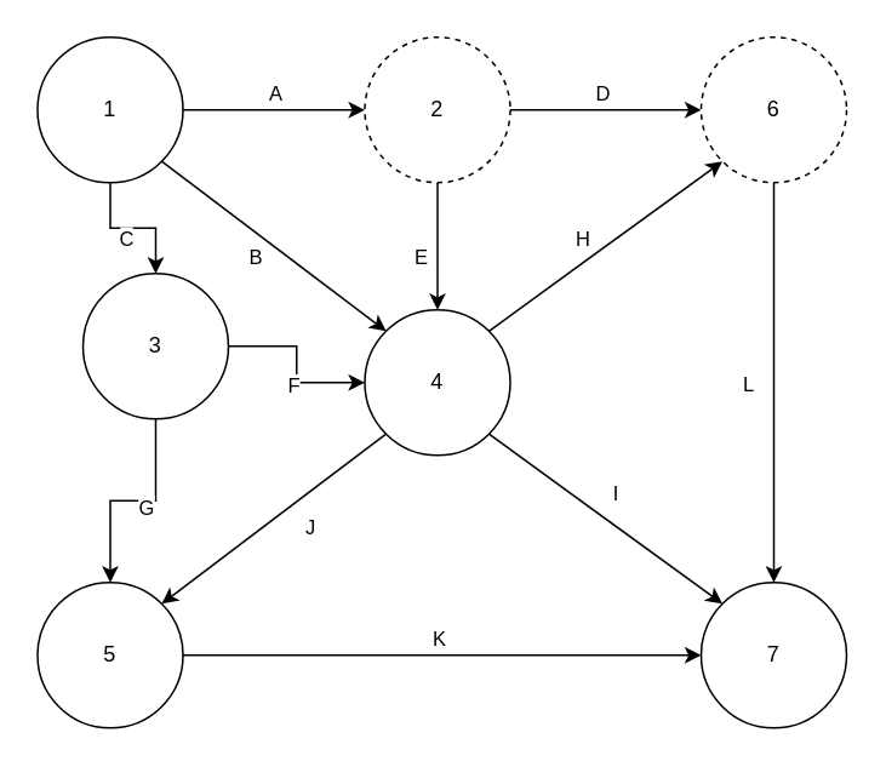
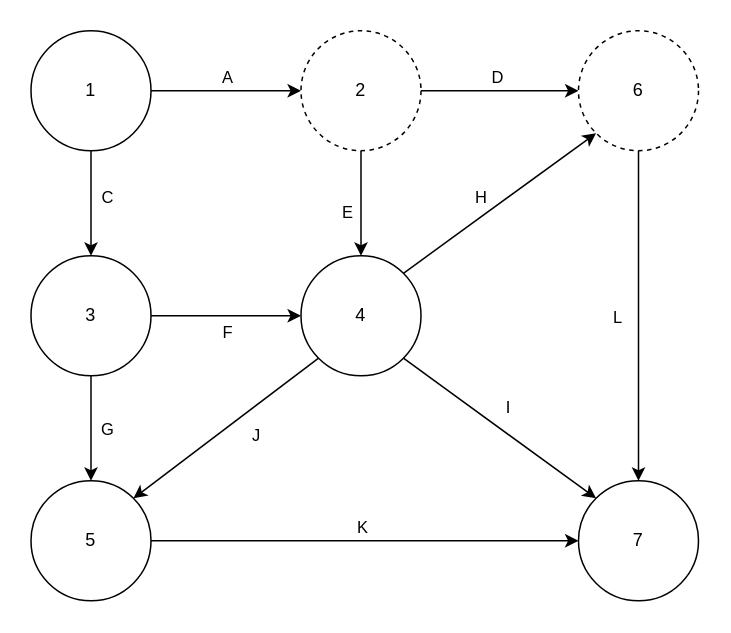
  <mxCell id="0" />
  <mxCell id="1" parent="0" />
  <mxCell id="2" value="" style="edgeStyle=orthogonalEdgeStyle;rounded=0;orthogonalLoop=1;jettySize=auto;html=1;" edge="1" parent="1" source="6" target="11"><mxGeometry relative="1" as="geometry" /></mxCell>
  <mxCell id="3" value="A" style="edgeLabel;html=1;align=center;verticalAlign=middle;resizable=0;points=[];" connectable="0" vertex="1" parent="2"><mxGeometry x="-0.12" y="2" relative="1" as="geometry"><mxPoint x="6" y="-8" as="offset" /></mxGeometry></mxCell>
  <mxCell id="4" value="" style="edgeStyle=orthogonalEdgeStyle;rounded=0;orthogonalLoop=1;jettySize=auto;html=1;" edge="1" parent="1" source="6" target="16"><mxGeometry relative="1" as="geometry" /></mxCell>
  <mxCell id="5" value="C" style="edgeLabel;html=1;align=center;verticalAlign=middle;resizable=0;points=[];" connectable="0" vertex="1" parent="4"><mxGeometry x="-0.343" y="2" relative="1" as="geometry"><mxPoint x="8" y="7" as="offset" /></mxGeometry></mxCell>
  <mxCell id="6" value="1" style="ellipse;whiteSpace=wrap;html=1;aspect=fixed;" vertex="1" parent="1"><mxGeometry x="20" y="20" width="80" height="80" as="geometry" /></mxCell>
  <mxCell id="7" value="" style="edgeStyle=orthogonalEdgeStyle;rounded=0;orthogonalLoop=1;jettySize=auto;html=1;" edge="1" parent="1" source="11" target="23"><mxGeometry relative="1" as="geometry" /></mxCell>
  <mxCell id="8" value="D" style="edgeLabel;html=1;align=center;verticalAlign=middle;resizable=0;points=[];" connectable="0" vertex="1" parent="7"><mxGeometry x="-0.219" y="2" relative="1" as="geometry"><mxPoint x="9" y="-8" as="offset" /></mxGeometry></mxCell>
  <mxCell id="9" value="" style="edgeStyle=orthogonalEdgeStyle;rounded=0;orthogonalLoop=1;jettySize=auto;html=1;" edge="1" parent="1" source="11" target="17"><mxGeometry relative="1" as="geometry" /></mxCell>
  <mxCell id="10" value="E" style="edgeLabel;html=1;align=center;verticalAlign=middle;resizable=0;points=[];" connectable="0" vertex="1" parent="9"><mxGeometry x="-0.286" y="2" relative="1" as="geometry"><mxPoint x="-12" y="15" as="offset" /></mxGeometry></mxCell>
  <mxCell id="11" value="2" style="ellipse;whiteSpace=wrap;html=1;aspect=fixed;dashed=1;" vertex="1" parent="1"><mxGeometry x="200" y="20" width="80" height="80" as="geometry" /></mxCell>
  <mxCell id="12" value="" style="edgeStyle=orthogonalEdgeStyle;rounded=0;orthogonalLoop=1;jettySize=auto;html=1;" edge="1" parent="1" source="16" target="17"><mxGeometry relative="1" as="geometry" /></mxCell>
  <mxCell id="13" value="F" style="edgeLabel;html=1;align=center;verticalAlign=middle;resizable=0;points=[];" connectable="0" vertex="1" parent="12"><mxGeometry x="0.04" relative="1" as="geometry"><mxPoint x="-2" y="10" as="offset" /></mxGeometry></mxCell>
  <mxCell id="14" value="" style="edgeStyle=orthogonalEdgeStyle;rounded=0;orthogonalLoop=1;jettySize=auto;html=1;" edge="1" parent="1" source="16" target="20"><mxGeometry relative="1" as="geometry" /></mxCell>
  <mxCell id="15" value="G" style="edgeLabel;html=1;align=center;verticalAlign=middle;resizable=0;points=[];" connectable="0" vertex="1" parent="14"><mxGeometry y="3" relative="1" as="geometry"><mxPoint x="7" as="offset" /></mxGeometry></mxCell>
- <mxCell id="16" value="3" style="ellipse;whiteSpace=wrap;html=1;aspect=fixed;" vertex="1" parent="1"><mxGeometry x="45" y="150" width="80" height="80" as="geometry" /></mxCell>
+ <mxCell id="16" value="3" style="ellipse;whiteSpace=wrap;html=1;aspect=fixed;" vertex="1" parent="1"><mxGeometry x="20" y="170" width="80" height="80" as="geometry" /></mxCell>
  <mxCell id="17" value="4" style="ellipse;whiteSpace=wrap;html=1;aspect=fixed;" vertex="1" parent="1"><mxGeometry x="200" y="170" width="80" height="80" as="geometry" /></mxCell>
  <mxCell id="18" style="edgeStyle=orthogonalEdgeStyle;rounded=0;orthogonalLoop=1;jettySize=auto;html=1;entryX=0;entryY=0.5;entryDx=0;entryDy=0;" edge="1" parent="1" source="20" target="24"><mxGeometry relative="1" as="geometry" /></mxCell>
  <mxCell id="19" value="K" style="edgeLabel;html=1;align=center;verticalAlign=middle;resizable=0;points=[];" connectable="0" vertex="1" parent="18"><mxGeometry x="-0.137" y="1" relative="1" as="geometry"><mxPoint x="17" y="-9" as="offset" /></mxGeometry></mxCell>
  <mxCell id="20" value="5" style="ellipse;whiteSpace=wrap;html=1;aspect=fixed;" vertex="1" parent="1"><mxGeometry x="20" y="320" width="80" height="80" as="geometry" /></mxCell>
  <mxCell id="21" style="edgeStyle=orthogonalEdgeStyle;rounded=0;orthogonalLoop=1;jettySize=auto;html=1;entryX=0.5;entryY=0;entryDx=0;entryDy=0;" edge="1" parent="1" source="23" target="24"><mxGeometry relative="1" as="geometry" /></mxCell>
  <mxCell id="22" value="L" style="edgeLabel;html=1;align=center;verticalAlign=middle;resizable=0;points=[];" connectable="0" vertex="1" parent="21"><mxGeometry x="-0.154" y="-2" relative="1" as="geometry"><mxPoint x="-13" y="17" as="offset" /></mxGeometry></mxCell>
  <mxCell id="23" value="6" style="ellipse;whiteSpace=wrap;html=1;aspect=fixed;dashed=1;" vertex="1" parent="1"><mxGeometry x="385" y="20" width="80" height="80" as="geometry" /></mxCell>
  <mxCell id="24" value="7" style="ellipse;whiteSpace=wrap;html=1;aspect=fixed;" vertex="1" parent="1"><mxGeometry x="385" y="320" width="80" height="80" as="geometry" /></mxCell>
- <mxCell id="25" value="" style="endArrow=classic;html=1;rounded=0;exitX=1;exitY=1;exitDx=0;exitDy=0;entryX=0;entryY=0;entryDx=0;entryDy=0;" edge="1" parent="1" source="6" target="17"><mxGeometry width="50" height="50" relative="1" as="geometry"><mxPoint x="360" y="230" as="sourcePoint" /><mxPoint x="410" y="180" as="targetPoint" /></mxGeometry></mxCell>
- <mxCell id="26" value="B" style="edgeLabel;html=1;align=center;verticalAlign=middle;resizable=0;points=[];" connectable="0" vertex="1" parent="25"><mxGeometry x="-0.023" relative="1" as="geometry"><mxPoint x="-9" y="6" as="offset" /></mxGeometry></mxCell>
  <mxCell id="27" value="" style="endArrow=classic;html=1;rounded=0;exitX=1;exitY=0;exitDx=0;exitDy=0;entryX=0;entryY=1;entryDx=0;entryDy=0;" edge="1" parent="1" source="17" target="23"><mxGeometry width="50" height="50" relative="1" as="geometry"><mxPoint x="360" y="230" as="sourcePoint" /><mxPoint x="410" y="180" as="targetPoint" /></mxGeometry></mxCell>
  <mxCell id="28" value="H" style="edgeLabel;html=1;align=center;verticalAlign=middle;resizable=0;points=[];" connectable="0" vertex="1" parent="27"><mxGeometry x="-0.025" y="1" relative="1" as="geometry"><mxPoint x="-10" y="-5" as="offset" /></mxGeometry></mxCell>
  <mxCell id="29" value="" style="endArrow=classic;html=1;rounded=0;exitX=0;exitY=1;exitDx=0;exitDy=0;entryX=1;entryY=0;entryDx=0;entryDy=0;" edge="1" parent="1" source="17" target="20"><mxGeometry width="50" height="50" relative="1" as="geometry"><mxPoint x="360" y="230" as="sourcePoint" /><mxPoint x="410" y="180" as="targetPoint" /></mxGeometry></mxCell>
  <mxCell id="30" value="J" style="edgeLabel;html=1;align=center;verticalAlign=middle;resizable=0;points=[];" connectable="0" vertex="1" parent="29"><mxGeometry x="-0.028" relative="1" as="geometry"><mxPoint x="18" y="6" as="offset" /></mxGeometry></mxCell>
  <mxCell id="31" value="" style="endArrow=classic;html=1;rounded=0;exitX=1;exitY=1;exitDx=0;exitDy=0;entryX=0;entryY=0;entryDx=0;entryDy=0;" edge="1" parent="1" source="17" target="24"><mxGeometry width="50" height="50" relative="1" as="geometry"><mxPoint x="360" y="230" as="sourcePoint" /><mxPoint x="410" y="180" as="targetPoint" /></mxGeometry></mxCell>
  <mxCell id="32" value="I" style="edgeLabel;html=1;align=center;verticalAlign=middle;resizable=0;points=[];" connectable="0" vertex="1" parent="31"><mxGeometry x="0.068" relative="1" as="geometry"><mxPoint y="-18" as="offset" /></mxGeometry></mxCell>
